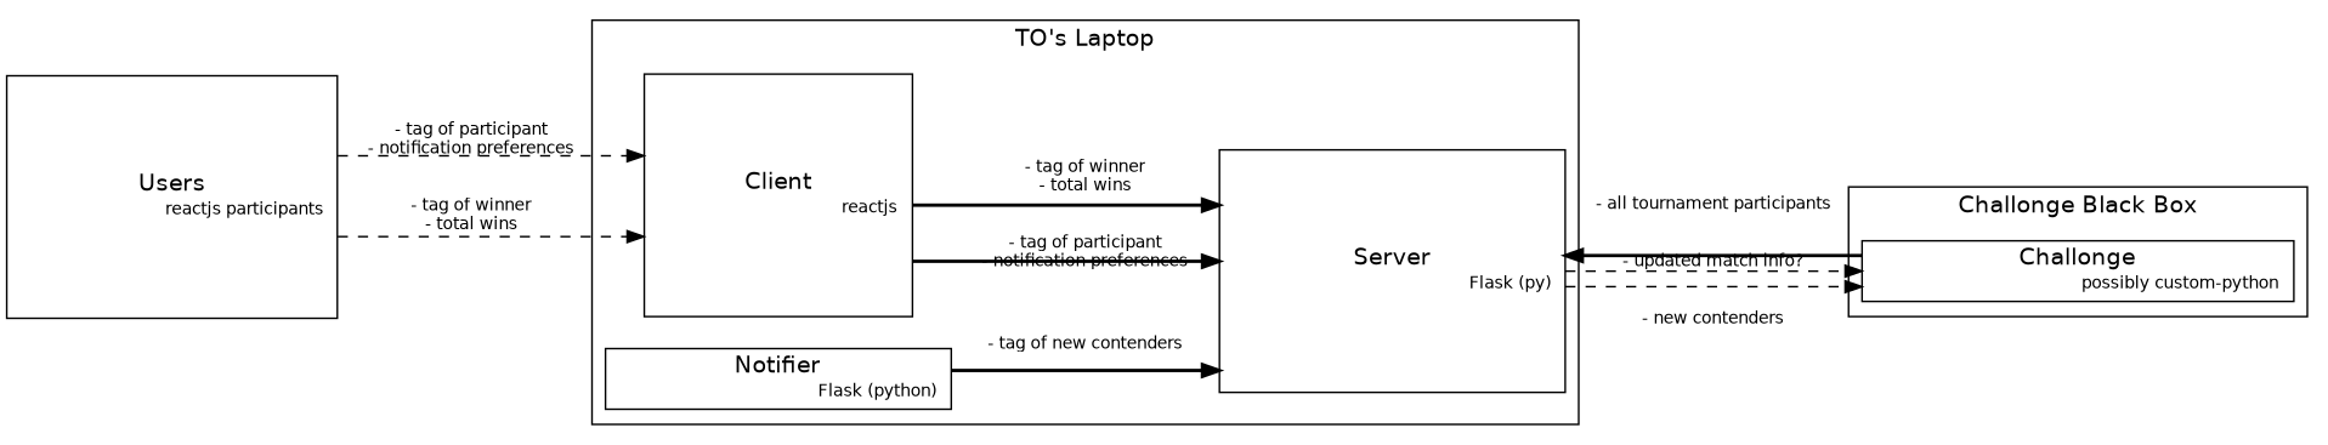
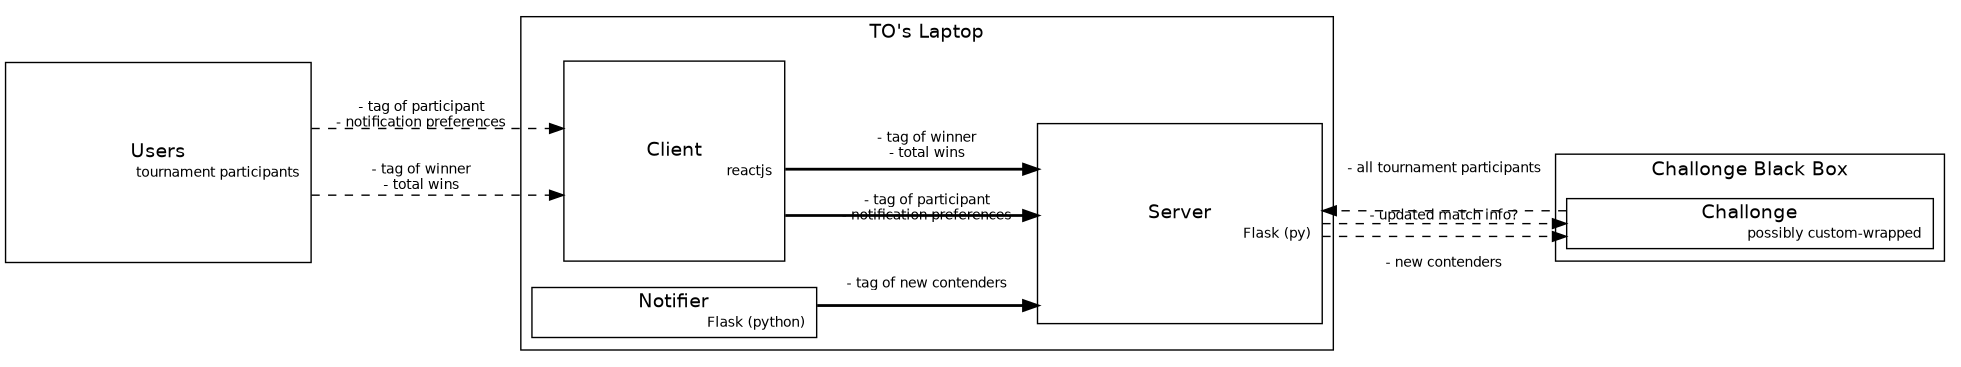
  digraph {
    fontname="DejaVu Sans"
    rankdir=LR
    splines=ortho
    node [fontname="DejaVu Sans" shape=record]
    edge [fontname="DejaVu Sans" fontsize=10 style=bold]
    n1 [height=2 label=<Client<BR />                        <FONT POINT-SIZE="10">reactjs</FONT>>]
    n2 [height=2 label=<Server<BR />                               <FONT POINT-SIZE="10">Flask (py)</FONT>>]
    n3 [label=<Notifier<BR />                          <FONT POINT-SIZE="10">Flask (python)</FONT>>]
-   n4 [label=<Challonge<BR />                           <FONT POINT-SIZE="10">possibly custom-python</FONT>>]
-   n5 [height=2 label=<Users<BR />                   <FONT POINT-SIZE="10">reactjs participants</FONT>>]
+   n4 [label=<Challonge<BR />                           <FONT POINT-SIZE="10">possibly custom-wrapped</FONT>>]
+   n5 [height=2 label=<Users<BR />                   <FONT POINT-SIZE="10">tournament participants</FONT>>]
    subgraph cluster_1 {
      label="TO's Laptop"
      n1
      n2
      n3
    }
    subgraph cluster_2 {
      label="Challonge Black Box"
      n4
    }
    n1 -> n2 [label="- tag of participant\n- notification preferences"]
    n1 -> n2 [label="- tag of winner\n- total wins"]
    n2 -> n4 [label="- all tournament participants" style=dashed]
    n2 -> n4 [label="- updated match info?" style=dashed]
    n3 -> n2 [label="- tag of new contenders"]
-   n4 -> n2 [label="- new contenders"]
+   n4 -> n2 [label="- new contenders" style=dashed]
    n5 -> n1 [label="- tag of participant\n- notification preferences" style=dashed]
    n5 -> n1 [label="- tag of winner\n- total wins" style=dashed]
  }
